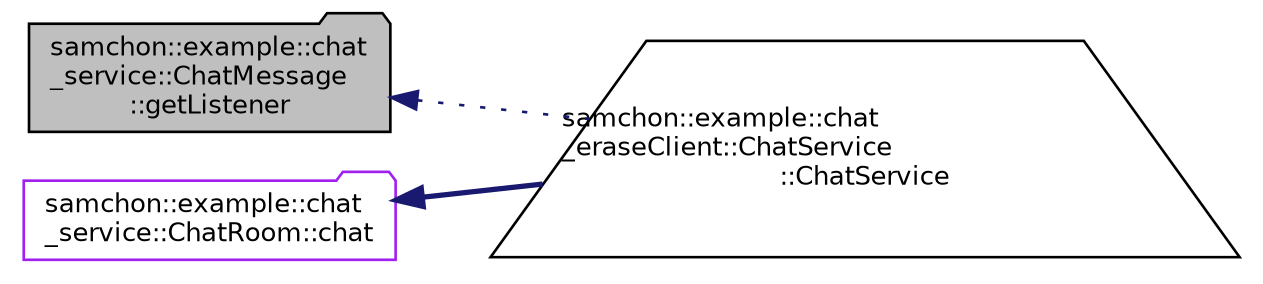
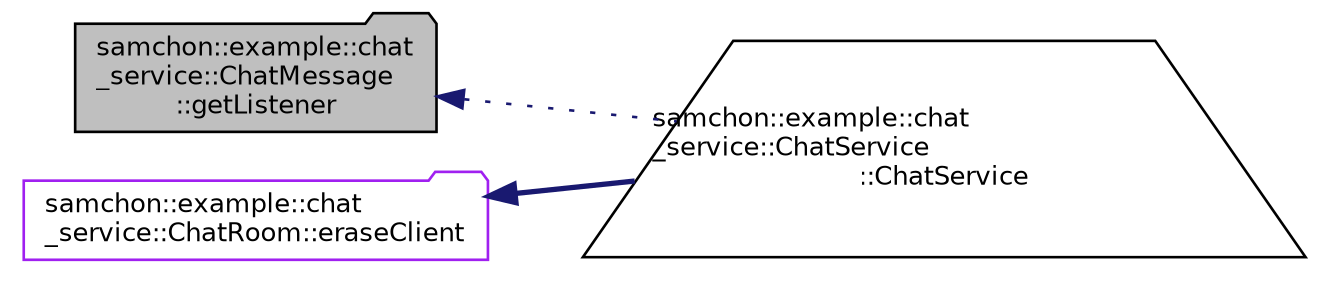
  digraph {
    fontname="DejaVu Sans"
    rankdir=LR
    node [color=black fillcolor=white fontname="DejaVu Sans" fontsize=10 shape=folder style=filled]
    edge [color=midnightblue dir=back fontname="DejaVu Sans" fontsize=10 labelfontname=Helvetica labelfontsize=10]
    n1 [fillcolor=grey75 fontcolor=black height=0.2 label="samchon::example::chat\l_service::ChatMessage\l::getListener" width=0.4]
-   n2 [height=0.2 label="samchon::example::chat\l_eraseClient::ChatService\l::ChatService" shape=trapezium width=0.4]
-   n3 [color=purple height=0.2 label="samchon::example::chat\l_service::ChatRoom::chat" width=0.4]
+   n2 [height=0.2 label="samchon::example::chat\l_service::ChatService\l::ChatService" shape=trapezium width=0.4]
+   n3 [color=purple height=0.2 label="samchon::example::chat\l_service::ChatRoom::eraseClient" width=0.4]
    n1 -> n2 [style=dotted]
    n3 -> n2 [style=bold]
  }
